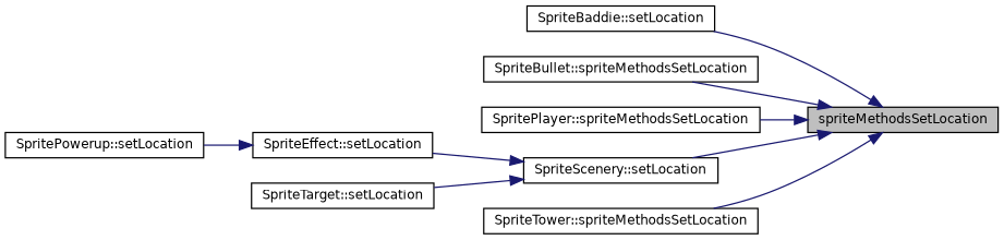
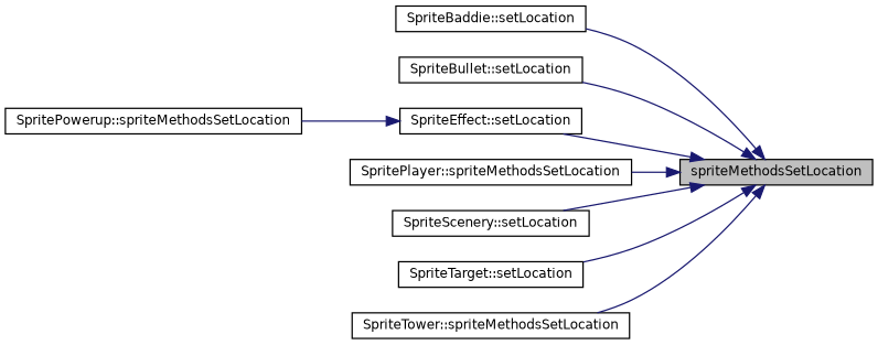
  digraph {
    rankdir=RL
    node [color=black fillcolor=white fontname=Helvetica fontsize=10 shape=record style=filled]
    edge [color=midnightblue dir=back fontname=Helvetica fontsize=10 labelfontname=Helvetica labelfontsize=10 style=solid]
    n1 [fillcolor=grey75 fontcolor=black height=0.2 label=spriteMethodsSetLocation width=0.4]
    n2 [height=0.2 label="SpriteBaddie::setLocation" width=0.4]
-   n3 [height=0.2 label="SpriteBullet::spriteMethodsSetLocation" width=0.4]
+   n3 [height=0.2 label="SpriteBullet::setLocation" width=0.4]
    n4 [height=0.2 label="SpriteEffect::setLocation" width=0.4]
    n5 [height=0.2 label="SpritePlayer::spriteMethodsSetLocation" width=0.4]
    n6 [height=0.2 label="SpriteScenery::setLocation" width=0.4]
    n7 [height=0.2 label="SpriteTarget::setLocation" width=0.4]
    n8 [height=0.2 label="SpriteTower::spriteMethodsSetLocation" width=0.4]
-   n9 [height=0.2 label="SpritePowerup::setLocation" width=0.4]
+   n9 [height=0.2 label="SpritePowerup::spriteMethodsSetLocation" width=0.4]
    n1 -> n2
    n1 -> n3
-   n6 -> n4
+   n1 -> n4
    n1 -> n5
    n1 -> n6
-   n6 -> n7
+   n1 -> n7
    n1 -> n8
    n4 -> n9
  }
